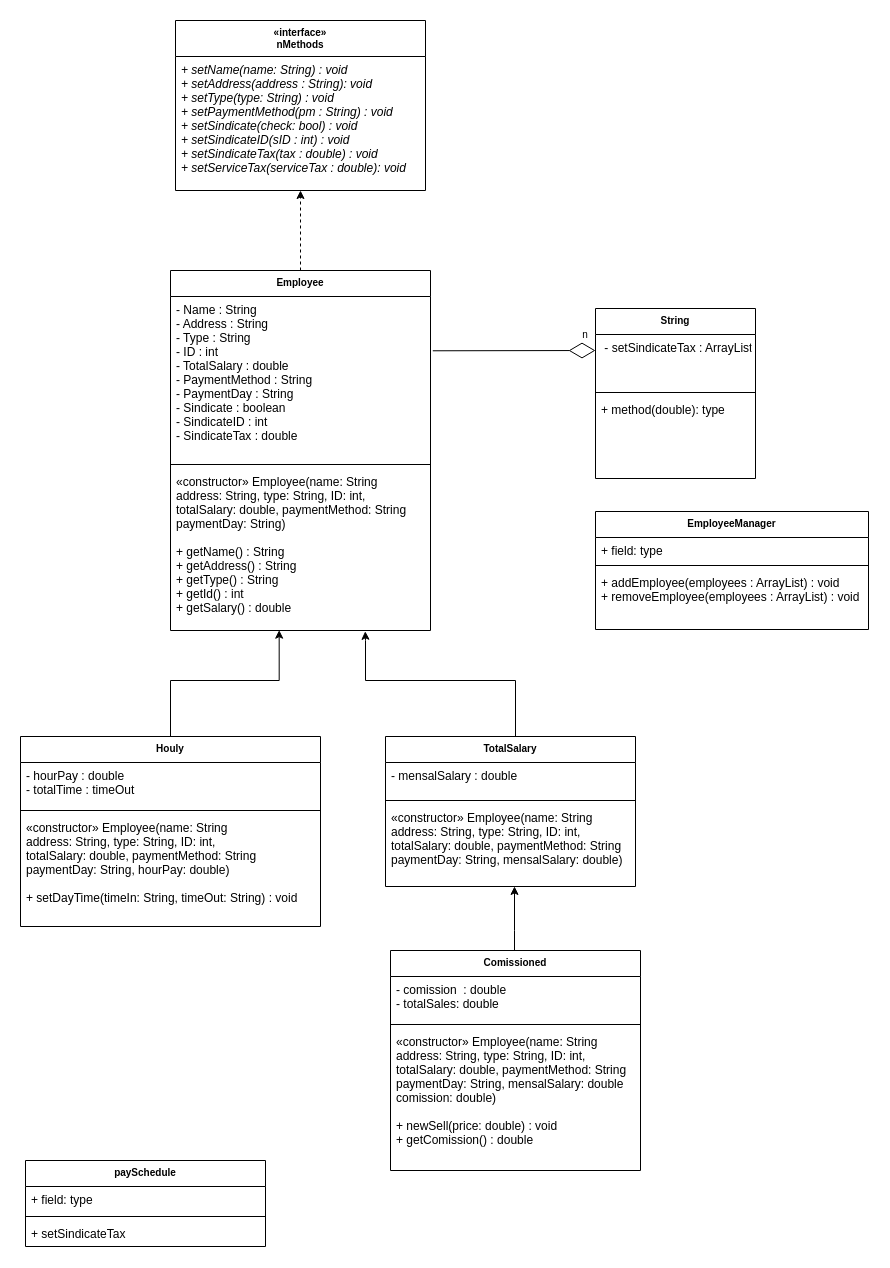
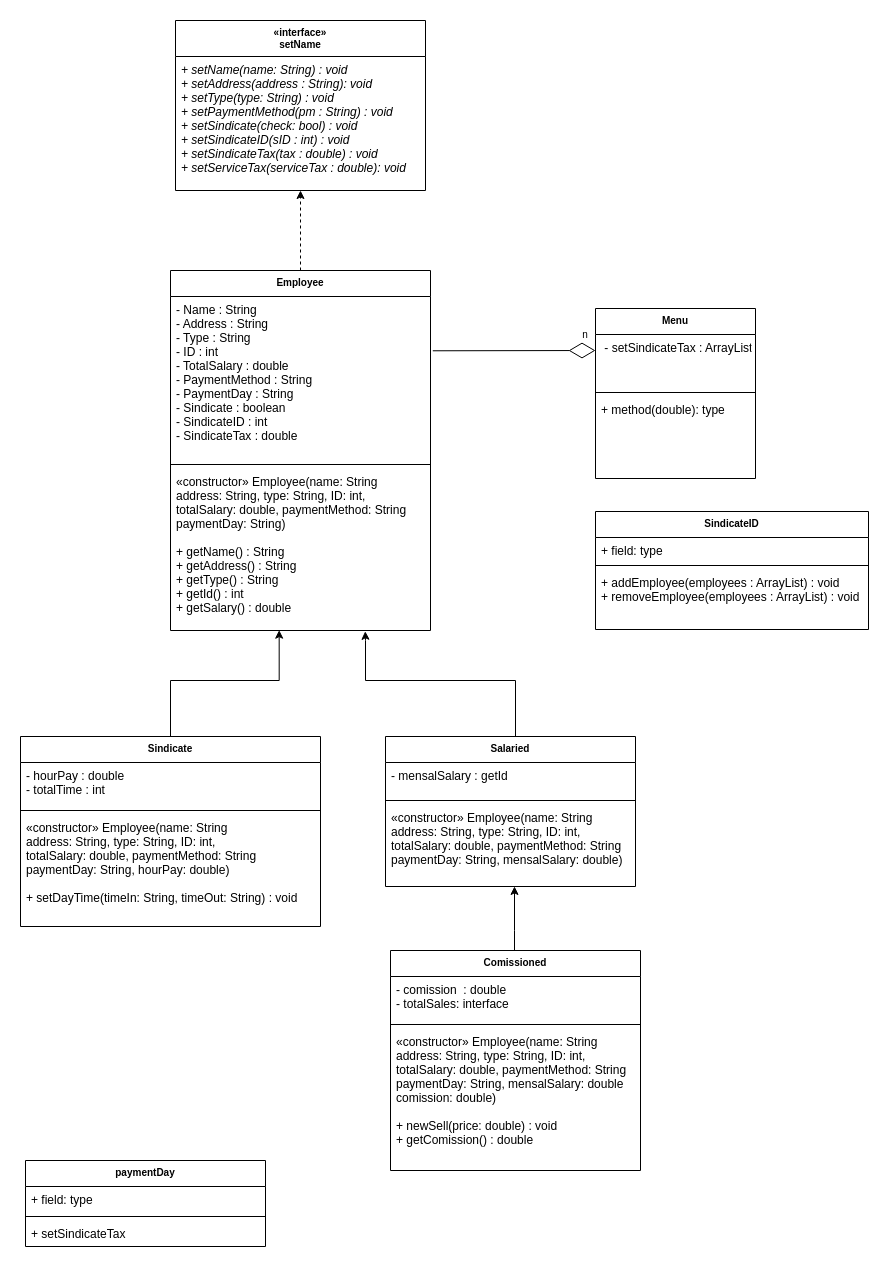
  <mxCell id="0" />
  <mxCell id="1" parent="0" />
- <mxCell id="2" value="«interface»&#10;nMethods&#10;" style="swimlane;fontStyle=1;align=center;verticalAlign=top;childLayout=stackLayout;horizontal=1;startSize=36;horizontalStack=0;resizeParent=1;resizeParentMax=0;resizeLast=0;collapsible=1;marginBottom=0;fontSize=10;" vertex="1" parent="1"><mxGeometry x="175" y="20" width="250" height="170" as="geometry" /></mxCell>
+ <mxCell id="2" value="«interface»&#10;setName&#10;" style="swimlane;fontStyle=1;align=center;verticalAlign=top;childLayout=stackLayout;horizontal=1;startSize=36;horizontalStack=0;resizeParent=1;resizeParentMax=0;resizeLast=0;collapsible=1;marginBottom=0;fontSize=10;" vertex="1" parent="1"><mxGeometry x="175" y="20" width="250" height="170" as="geometry" /></mxCell>
  <mxCell id="3" value="+ setName(name: String) : void&#10;+ setAddress(address : String): void&#10;+ setType(type: String) : void&#10;+ setPaymentMethod(pm : String) : void&#10;+ setSindicate(check: bool) : void&#10;+ setSindicateID(sID : int) : void&#10;+ setSindicateTax(tax : double) : void&#10;+ setServiceTax(serviceTax : double): void&#10;" style="text;strokeColor=none;fillColor=none;align=left;verticalAlign=top;spacingLeft=4;spacingRight=4;overflow=hidden;rotatable=0;points=[[0,0.5],[1,0.5]];portConstraint=eastwest;fontStyle=2" vertex="1" parent="2"><mxGeometry y="36" width="250" height="134" as="geometry" /></mxCell>
  <mxCell id="4" style="edgeStyle=orthogonalEdgeStyle;rounded=0;orthogonalLoop=1;jettySize=auto;html=1;entryX=0.5;entryY=1;entryDx=0;entryDy=0;entryPerimeter=0;fontSize=10;dashed=1;" edge="1" parent="1" source="5" target="3"><mxGeometry relative="1" as="geometry" /></mxCell>
  <mxCell id="5" value="Employee" style="swimlane;fontStyle=1;align=center;verticalAlign=top;childLayout=stackLayout;horizontal=1;startSize=26;horizontalStack=0;resizeParent=1;resizeParentMax=0;resizeLast=0;collapsible=1;marginBottom=0;fontSize=10;" vertex="1" parent="1"><mxGeometry x="170" y="270" width="260" height="360" as="geometry" /></mxCell>
  <mxCell id="6" value="- Name : String&#10;- Address : String&#10;- Type : String&#10;- ID : int&#10;- TotalSalary : double&#10;- PaymentMethod : String&#10;- PaymentDay : String&#10;- Sindicate : boolean&#10;- SindicateID : int&#10;- SindicateTax : double&#10;" style="text;strokeColor=none;fillColor=none;align=left;verticalAlign=top;spacingLeft=4;spacingRight=4;overflow=hidden;rotatable=0;points=[[0,0.5],[1,0.5]];portConstraint=eastwest;" vertex="1" parent="5"><mxGeometry y="26" width="260" height="164" as="geometry" /></mxCell>
  <mxCell id="7" value="" style="line;strokeWidth=1;fillColor=none;align=left;verticalAlign=middle;spacingTop=-1;spacingLeft=3;spacingRight=3;rotatable=0;labelPosition=right;points=[];portConstraint=eastwest;" vertex="1" parent="5"><mxGeometry y="190" width="260" height="8" as="geometry" /></mxCell>
  <mxCell id="8" value="«constructor» Employee(name: String&#10;address: String, type: String, ID: int,&#10;totalSalary: double, paymentMethod: String&#10;paymentDay: String)&#10;&#10;+ getName() : String&#10;+ getAddress() : String&#10;+ getType() : String&#10;+ getId() : int&#10;+ getSalary() : double&#10;" style="text;strokeColor=none;fillColor=none;align=left;verticalAlign=top;spacingLeft=4;spacingRight=4;overflow=hidden;rotatable=0;points=[[0,0.5],[1,0.5]];portConstraint=eastwest;" vertex="1" parent="5"><mxGeometry y="198" width="260" height="162" as="geometry" /></mxCell>
  <mxCell id="9" style="edgeStyle=orthogonalEdgeStyle;rounded=0;orthogonalLoop=1;jettySize=auto;html=1;entryX=0.418;entryY=0.998;entryDx=0;entryDy=0;entryPerimeter=0;fontSize=10;" edge="1" parent="1" source="10" target="8"><mxGeometry relative="1" as="geometry"><Array as="points"><mxPoint x="170" y="680" /><mxPoint x="278" y="680" /></Array></mxGeometry></mxCell>
- <mxCell id="10" value="Houly" style="swimlane;fontStyle=1;align=center;verticalAlign=top;childLayout=stackLayout;horizontal=1;startSize=26;horizontalStack=0;resizeParent=1;resizeParentMax=0;resizeLast=0;collapsible=1;marginBottom=0;fontSize=10;" vertex="1" parent="1"><mxGeometry x="20" y="736" width="300" height="190" as="geometry" /></mxCell>
- <mxCell id="11" value="- hourPay : double&#10;- totalTime : timeOut&#10;" style="text;strokeColor=none;fillColor=none;align=left;verticalAlign=top;spacingLeft=4;spacingRight=4;overflow=hidden;rotatable=0;points=[[0,0.5],[1,0.5]];portConstraint=eastwest;" vertex="1" parent="10"><mxGeometry y="26" width="300" height="44" as="geometry" /></mxCell>
+ <mxCell id="10" value="Sindicate" style="swimlane;fontStyle=1;align=center;verticalAlign=top;childLayout=stackLayout;horizontal=1;startSize=26;horizontalStack=0;resizeParent=1;resizeParentMax=0;resizeLast=0;collapsible=1;marginBottom=0;fontSize=10;" vertex="1" parent="1"><mxGeometry x="20" y="736" width="300" height="190" as="geometry" /></mxCell>
+ <mxCell id="11" value="- hourPay : double&#10;- totalTime : int&#10;" style="text;strokeColor=none;fillColor=none;align=left;verticalAlign=top;spacingLeft=4;spacingRight=4;overflow=hidden;rotatable=0;points=[[0,0.5],[1,0.5]];portConstraint=eastwest;" vertex="1" parent="10"><mxGeometry y="26" width="300" height="44" as="geometry" /></mxCell>
  <mxCell id="12" value="" style="line;strokeWidth=1;fillColor=none;align=left;verticalAlign=middle;spacingTop=-1;spacingLeft=3;spacingRight=3;rotatable=0;labelPosition=right;points=[];portConstraint=eastwest;" vertex="1" parent="10"><mxGeometry y="70" width="300" height="8" as="geometry" /></mxCell>
  <mxCell id="13" value="«constructor» Employee(name: String&#10;address: String, type: String, ID: int,&#10;totalSalary: double, paymentMethod: String&#10;paymentDay: String, hourPay: double)&#10;&#10;+ setDayTime(timeIn: String, timeOut: String) : void&#10;" style="text;strokeColor=none;fillColor=none;align=left;verticalAlign=top;spacingLeft=4;spacingRight=4;overflow=hidden;rotatable=0;points=[[0,0.5],[1,0.5]];portConstraint=eastwest;" vertex="1" parent="10"><mxGeometry y="78" width="300" height="112" as="geometry" /></mxCell>
  <mxCell id="14" style="edgeStyle=orthogonalEdgeStyle;rounded=0;orthogonalLoop=1;jettySize=auto;html=1;fontSize=10;entryX=0.749;entryY=1.005;entryDx=0;entryDy=0;entryPerimeter=0;" edge="1" parent="1" source="15" target="8"><mxGeometry relative="1" as="geometry"><mxPoint x="385" y="640" as="targetPoint" /><Array as="points"><mxPoint x="515" y="680" /><mxPoint x="365" y="680" /><mxPoint x="365" y="640" /></Array></mxGeometry></mxCell>
- <mxCell id="15" value="TotalSalary" style="swimlane;fontStyle=1;align=center;verticalAlign=top;childLayout=stackLayout;horizontal=1;startSize=26;horizontalStack=0;resizeParent=1;resizeParentMax=0;resizeLast=0;collapsible=1;marginBottom=0;fontSize=10;" vertex="1" parent="1"><mxGeometry x="385" y="736" width="250" height="150" as="geometry" /></mxCell>
- <mxCell id="16" value="- mensalSalary : double" style="text;strokeColor=none;fillColor=none;align=left;verticalAlign=top;spacingLeft=4;spacingRight=4;overflow=hidden;rotatable=0;points=[[0,0.5],[1,0.5]];portConstraint=eastwest;" vertex="1" parent="15"><mxGeometry y="26" width="250" height="34" as="geometry" /></mxCell>
+ <mxCell id="15" value="Salaried" style="swimlane;fontStyle=1;align=center;verticalAlign=top;childLayout=stackLayout;horizontal=1;startSize=26;horizontalStack=0;resizeParent=1;resizeParentMax=0;resizeLast=0;collapsible=1;marginBottom=0;fontSize=10;" vertex="1" parent="1"><mxGeometry x="385" y="736" width="250" height="150" as="geometry" /></mxCell>
+ <mxCell id="16" value="- mensalSalary : getId" style="text;strokeColor=none;fillColor=none;align=left;verticalAlign=top;spacingLeft=4;spacingRight=4;overflow=hidden;rotatable=0;points=[[0,0.5],[1,0.5]];portConstraint=eastwest;" vertex="1" parent="15"><mxGeometry y="26" width="250" height="34" as="geometry" /></mxCell>
  <mxCell id="17" value="" style="line;strokeWidth=1;fillColor=none;align=left;verticalAlign=middle;spacingTop=-1;spacingLeft=3;spacingRight=3;rotatable=0;labelPosition=right;points=[];portConstraint=eastwest;" vertex="1" parent="15"><mxGeometry y="60" width="250" height="8" as="geometry" /></mxCell>
  <mxCell id="18" value="«constructor» Employee(name: String&#10;address: String, type: String, ID: int,&#10;totalSalary: double, paymentMethod: String&#10;paymentDay: String, mensalSalary: double)" style="text;strokeColor=none;fillColor=none;align=left;verticalAlign=top;spacingLeft=4;spacingRight=4;overflow=hidden;rotatable=0;points=[[0,0.5],[1,0.5]];portConstraint=eastwest;" vertex="1" parent="15"><mxGeometry y="68" width="250" height="82" as="geometry" /></mxCell>
  <mxCell id="19" style="edgeStyle=orthogonalEdgeStyle;rounded=0;orthogonalLoop=1;jettySize=auto;html=1;fontSize=10;entryX=0.516;entryY=0.999;entryDx=0;entryDy=0;entryPerimeter=0;" edge="1" parent="1" source="20" target="18"><mxGeometry relative="1" as="geometry"><mxPoint x="515" y="890" as="targetPoint" /><Array as="points"><mxPoint x="514" y="930" /><mxPoint x="514" y="930" /></Array></mxGeometry></mxCell>
  <mxCell id="20" value="Comissioned" style="swimlane;fontStyle=1;align=center;verticalAlign=top;childLayout=stackLayout;horizontal=1;startSize=26;horizontalStack=0;resizeParent=1;resizeParentMax=0;resizeLast=0;collapsible=1;marginBottom=0;fontSize=10;" vertex="1" parent="1"><mxGeometry x="390" y="950" width="250" height="220" as="geometry" /></mxCell>
- <mxCell id="21" value="- comission  : double&#10;- totalSales: double&#10;" style="text;strokeColor=none;fillColor=none;align=left;verticalAlign=top;spacingLeft=4;spacingRight=4;overflow=hidden;rotatable=0;points=[[0,0.5],[1,0.5]];portConstraint=eastwest;" vertex="1" parent="20"><mxGeometry y="26" width="250" height="44" as="geometry" /></mxCell>
+ <mxCell id="21" value="- comission  : double&#10;- totalSales: interface&#10;" style="text;strokeColor=none;fillColor=none;align=left;verticalAlign=top;spacingLeft=4;spacingRight=4;overflow=hidden;rotatable=0;points=[[0,0.5],[1,0.5]];portConstraint=eastwest;" vertex="1" parent="20"><mxGeometry y="26" width="250" height="44" as="geometry" /></mxCell>
  <mxCell id="22" value="" style="line;strokeWidth=1;fillColor=none;align=left;verticalAlign=middle;spacingTop=-1;spacingLeft=3;spacingRight=3;rotatable=0;labelPosition=right;points=[];portConstraint=eastwest;" vertex="1" parent="20"><mxGeometry y="70" width="250" height="8" as="geometry" /></mxCell>
  <mxCell id="23" value="«constructor» Employee(name: String&#10;address: String, type: String, ID: int,&#10;totalSalary: double, paymentMethod: String&#10;paymentDay: String, mensalSalary: double&#10;comission: double)&#10;&#10;+ newSell(price: double) : void&#10;+ getComission() : double&#10;" style="text;strokeColor=none;fillColor=none;align=left;verticalAlign=top;spacingLeft=4;spacingRight=4;overflow=hidden;rotatable=0;points=[[0,0.5],[1,0.5]];portConstraint=eastwest;" vertex="1" parent="20"><mxGeometry y="78" width="250" height="142" as="geometry" /></mxCell>
- <mxCell id="24" value="String" style="swimlane;fontStyle=1;align=center;verticalAlign=top;childLayout=stackLayout;horizontal=1;startSize=26;horizontalStack=0;resizeParent=1;resizeParentMax=0;resizeLast=0;collapsible=1;marginBottom=0;fontSize=10;" vertex="1" parent="1"><mxGeometry x="595" y="308" width="160" height="170" as="geometry" /></mxCell>
+ <mxCell id="24" value="Menu" style="swimlane;fontStyle=1;align=center;verticalAlign=top;childLayout=stackLayout;horizontal=1;startSize=26;horizontalStack=0;resizeParent=1;resizeParentMax=0;resizeLast=0;collapsible=1;marginBottom=0;fontSize=10;" vertex="1" parent="1"><mxGeometry x="595" y="308" width="160" height="170" as="geometry" /></mxCell>
  <mxCell id="25" value=" - setSindicateTax : ArrayList&#10;" style="text;strokeColor=none;fillColor=none;align=left;verticalAlign=top;spacingLeft=4;spacingRight=4;overflow=hidden;rotatable=0;points=[[0,0.5],[1,0.5]];portConstraint=eastwest;" vertex="1" parent="24"><mxGeometry y="26" width="160" height="54" as="geometry" /></mxCell>
  <mxCell id="26" value="" style="line;strokeWidth=1;fillColor=none;align=left;verticalAlign=middle;spacingTop=-1;spacingLeft=3;spacingRight=3;rotatable=0;labelPosition=right;points=[];portConstraint=eastwest;" vertex="1" parent="24"><mxGeometry y="80" width="160" height="8" as="geometry" /></mxCell>
  <mxCell id="27" value="+ method(double): type" style="text;strokeColor=none;fillColor=none;align=left;verticalAlign=top;spacingLeft=4;spacingRight=4;overflow=hidden;rotatable=0;points=[[0,0.5],[1,0.5]];portConstraint=eastwest;" vertex="1" parent="24"><mxGeometry y="88" width="160" height="82" as="geometry" /></mxCell>
  <mxCell id="28" value="" style="endArrow=diamondThin;endFill=0;endSize=24;html=1;fontSize=10;exitX=1.009;exitY=0.331;exitDx=0;exitDy=0;exitPerimeter=0;" edge="1" parent="1"><mxGeometry width="160" relative="1" as="geometry"><mxPoint x="432.286" y="350.286" as="sourcePoint" /><mxPoint x="595" y="350" as="targetPoint" /></mxGeometry></mxCell>
  <mxCell id="29" value="n" style="text;html=1;strokeColor=none;fillColor=none;align=center;verticalAlign=middle;whiteSpace=wrap;rounded=0;fontSize=10;" vertex="1" parent="1"><mxGeometry x="565" y="324" width="40" height="20" as="geometry" /></mxCell>
- <mxCell id="30" value="EmployeeManager&#10;&#10;" style="swimlane;fontStyle=1;align=center;verticalAlign=top;childLayout=stackLayout;horizontal=1;startSize=26;horizontalStack=0;resizeParent=1;resizeParentMax=0;resizeLast=0;collapsible=1;marginBottom=0;fontSize=10;" vertex="1" parent="1"><mxGeometry x="595" y="511" width="273" height="118" as="geometry" /></mxCell>
+ <mxCell id="30" value="SindicateID&#10;&#10;" style="swimlane;fontStyle=1;align=center;verticalAlign=top;childLayout=stackLayout;horizontal=1;startSize=26;horizontalStack=0;resizeParent=1;resizeParentMax=0;resizeLast=0;collapsible=1;marginBottom=0;fontSize=10;" vertex="1" parent="1"><mxGeometry x="595" y="511" width="273" height="118" as="geometry" /></mxCell>
  <mxCell id="31" value="+ field: type" style="text;strokeColor=none;fillColor=none;align=left;verticalAlign=top;spacingLeft=4;spacingRight=4;overflow=hidden;rotatable=0;points=[[0,0.5],[1,0.5]];portConstraint=eastwest;" vertex="1" parent="30"><mxGeometry y="26" width="273" height="24" as="geometry" /></mxCell>
  <mxCell id="32" value="" style="line;strokeWidth=1;fillColor=none;align=left;verticalAlign=middle;spacingTop=-1;spacingLeft=3;spacingRight=3;rotatable=0;labelPosition=right;points=[];portConstraint=eastwest;" vertex="1" parent="30"><mxGeometry y="50" width="273" height="8" as="geometry" /></mxCell>
  <mxCell id="33" value="+ addEmployee(employees : ArrayList) : void&#10;+ removeEmployee(employees : ArrayList) : void&#10;" style="text;strokeColor=none;fillColor=none;align=left;verticalAlign=top;spacingLeft=4;spacingRight=4;overflow=hidden;rotatable=0;points=[[0,0.5],[1,0.5]];portConstraint=eastwest;" vertex="1" parent="30"><mxGeometry y="58" width="273" height="60" as="geometry" /></mxCell>
- <mxCell id="34" value="paySchedule" style="swimlane;fontStyle=1;align=center;verticalAlign=top;childLayout=stackLayout;horizontal=1;startSize=26;horizontalStack=0;resizeParent=1;resizeParentMax=0;resizeLast=0;collapsible=1;marginBottom=0;fontSize=10;" vertex="1" parent="1"><mxGeometry x="25" y="1160" width="240" height="86" as="geometry" /></mxCell>
+ <mxCell id="34" value="paymentDay" style="swimlane;fontStyle=1;align=center;verticalAlign=top;childLayout=stackLayout;horizontal=1;startSize=26;horizontalStack=0;resizeParent=1;resizeParentMax=0;resizeLast=0;collapsible=1;marginBottom=0;fontSize=10;" vertex="1" parent="1"><mxGeometry x="25" y="1160" width="240" height="86" as="geometry" /></mxCell>
  <mxCell id="35" value="+ field: type" style="text;strokeColor=none;fillColor=none;align=left;verticalAlign=top;spacingLeft=4;spacingRight=4;overflow=hidden;rotatable=0;points=[[0,0.5],[1,0.5]];portConstraint=eastwest;" vertex="1" parent="34"><mxGeometry y="26" width="240" height="26" as="geometry" /></mxCell>
  <mxCell id="36" value="" style="line;strokeWidth=1;fillColor=none;align=left;verticalAlign=middle;spacingTop=-1;spacingLeft=3;spacingRight=3;rotatable=0;labelPosition=right;points=[];portConstraint=eastwest;" vertex="1" parent="34"><mxGeometry y="52" width="240" height="8" as="geometry" /></mxCell>
  <mxCell id="37" value="+ setSindicateTax" style="text;strokeColor=none;fillColor=none;align=left;verticalAlign=top;spacingLeft=4;spacingRight=4;overflow=hidden;rotatable=0;points=[[0,0.5],[1,0.5]];portConstraint=eastwest;" vertex="1" parent="34"><mxGeometry y="60" width="240" height="26" as="geometry" /></mxCell>
